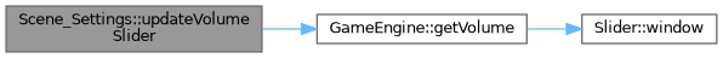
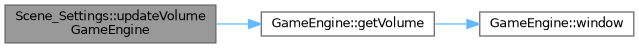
  digraph {
    rankdir=LR
    node [color=grey40 fillcolor=white fontname=Helvetica fontsize=10 shape=box style=filled]
    edge [color=steelblue1 fontname=Helvetica fontsize=10 labelfontname=Helvetica labelfontsize=10 style=solid]
-   n1 [color=gray40 fillcolor=grey60 fontcolor=black height=0.2 label="Scene_Settings::updateVolume\lSlider" width=0.4]
+   n1 [color=gray40 fillcolor=grey60 fontcolor=black height=0.2 label="Scene_Settings::updateVolume\lGameEngine" width=0.4]
    n2 [height=0.2 label="GameEngine::getVolume" width=0.4]
-   n3 [height=0.2 label="Slider::window" width=0.4]
+   n3 [height=0.2 label="GameEngine::window" width=0.4]
    n1 -> n2
    n2 -> n3
  }
